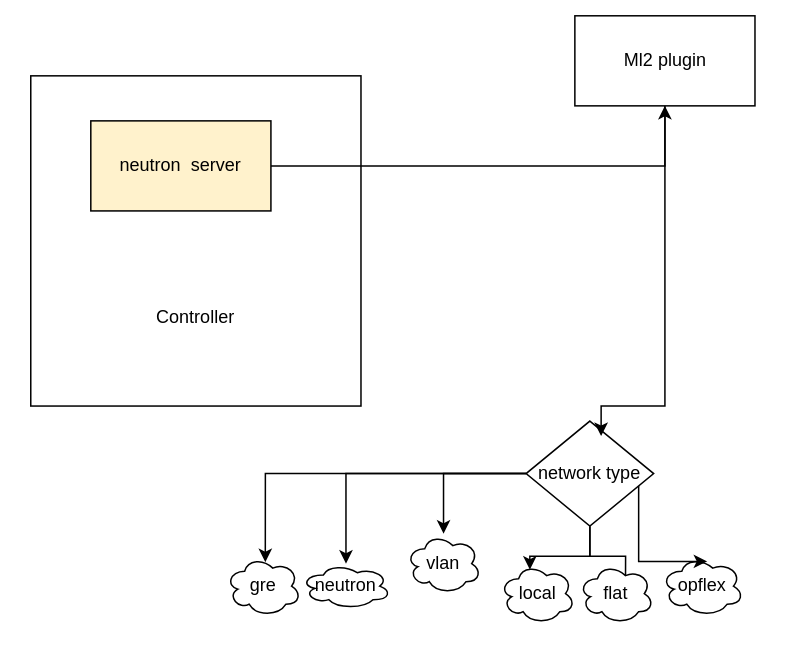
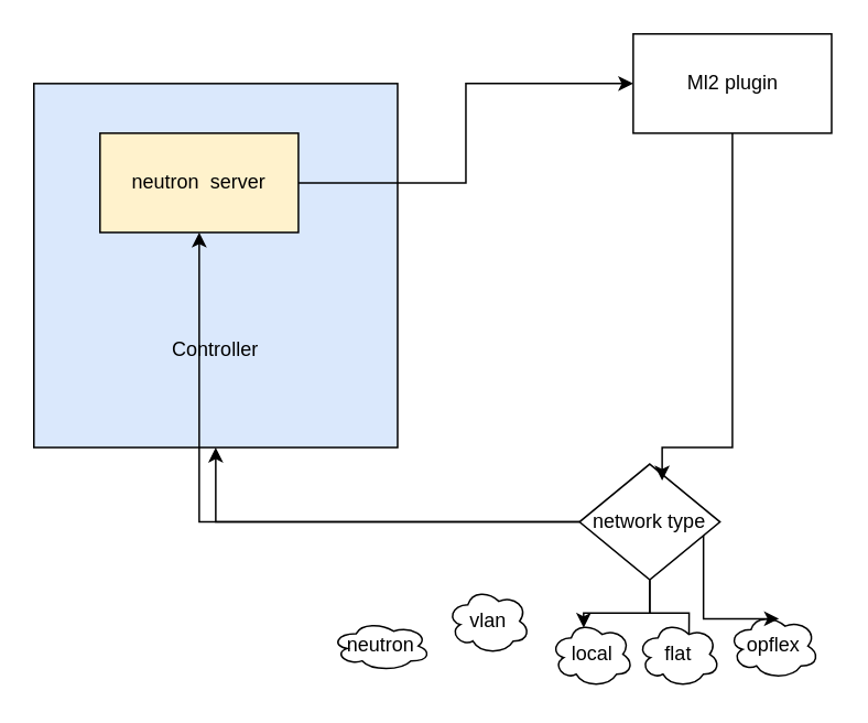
  <mxCell id="0" />
  <mxCell id="1" parent="0" />
- <mxCell id="2" value="&amp;nbsp; &amp;nbsp; &amp;nbsp; &amp;nbsp; &amp;nbsp; &amp;nbsp; &amp;nbsp; &amp;nbsp; &amp;nbsp; &amp;nbsp; &amp;nbsp; &amp;nbsp; &amp;nbsp; &amp;nbsp; &amp;nbsp; &amp;nbsp; &amp;nbsp; &amp;nbsp; &amp;nbsp; &amp;nbsp;&lt;br&gt;&lt;br&gt;&lt;br&gt;&lt;br&gt;&lt;br&gt;&lt;br&gt;&lt;br&gt;Controller" style="whiteSpace=wrap;html=1;aspect=fixed;" parent="1" vertex="1"><mxGeometry x="20" y="50" width="220" height="220" as="geometry" /></mxCell>
+ <mxCell id="2" value="&amp;nbsp; &amp;nbsp; &amp;nbsp; &amp;nbsp; &amp;nbsp; &amp;nbsp; &amp;nbsp; &amp;nbsp; &amp;nbsp; &amp;nbsp; &amp;nbsp; &amp;nbsp; &amp;nbsp; &amp;nbsp; &amp;nbsp; &amp;nbsp; &amp;nbsp; &amp;nbsp; &amp;nbsp; &amp;nbsp;&lt;br&gt;&lt;br&gt;&lt;br&gt;&lt;br&gt;&lt;br&gt;&lt;br&gt;&lt;br&gt;Controller" style="whiteSpace=wrap;html=1;aspect=fixed;fillColor=#dae8fc;" parent="1" vertex="1"><mxGeometry x="20" y="50" width="220" height="220" as="geometry" /></mxCell>
  <mxCell id="3" style="edgeStyle=orthogonalEdgeStyle;rounded=0;orthogonalLoop=1;jettySize=auto;html=1;" parent="1" source="4" edge="1" target="17"><mxGeometry relative="1" as="geometry"><mxPoint x="300" y="110" as="targetPoint" /></mxGeometry></mxCell>
  <mxCell id="4" value="neutron&amp;nbsp; server" style="rounded=0;whiteSpace=wrap;html=1;fillColor=#fff2cc;" parent="1" vertex="1"><mxGeometry x="60" y="80" width="120" height="60" as="geometry" /></mxCell>
  <mxCell id="5" value="opflex" style="ellipse;shape=cloud;whiteSpace=wrap;html=1;" parent="1" vertex="1"><mxGeometry x="440" y="370" width="55" height="40" as="geometry" /></mxCell>
  <mxCell id="6" style="edgeStyle=orthogonalEdgeStyle;rounded=0;orthogonalLoop=1;jettySize=auto;html=1;entryX=0.558;entryY=0.088;entryDx=0;entryDy=0;entryPerimeter=0;" parent="1" source="12" target="5" edge="1"><mxGeometry relative="1" as="geometry"><mxPoint x="425" y="260" as="targetPoint" /><Array as="points"><mxPoint x="425" y="317" /></Array></mxGeometry></mxCell>
- <mxCell id="7" style="edgeStyle=orthogonalEdgeStyle;rounded=0;orthogonalLoop=1;jettySize=auto;html=1;entryX=0.525;entryY=0.1;entryDx=0;entryDy=0;entryPerimeter=0;" edge="1" parent="1" source="12" target="15"><mxGeometry relative="1" as="geometry" /></mxCell>
- <mxCell id="8" style="edgeStyle=orthogonalEdgeStyle;rounded=0;orthogonalLoop=1;jettySize=auto;html=1;" edge="1" parent="1" source="12" target="13"><mxGeometry relative="1" as="geometry" /></mxCell>
- <mxCell id="9" style="edgeStyle=orthogonalEdgeStyle;rounded=0;orthogonalLoop=1;jettySize=auto;html=1;" edge="1" parent="1" source="12" target="14"><mxGeometry relative="1" as="geometry" /></mxCell>
+ <mxCell id="8" style="edgeStyle=orthogonalEdgeStyle;rounded=0;orthogonalLoop=1;jettySize=auto;html=1;" edge="1" parent="1" source="12" target="4"><mxGeometry relative="1" as="geometry" /></mxCell>
+ <mxCell id="9" style="edgeStyle=orthogonalEdgeStyle;rounded=0;orthogonalLoop=1;jettySize=auto;html=1;" edge="1" parent="1" source="12" target="2"><mxGeometry relative="1" as="geometry" /></mxCell>
  <mxCell id="10" style="edgeStyle=orthogonalEdgeStyle;rounded=0;orthogonalLoop=1;jettySize=auto;html=1;entryX=0.4;entryY=0.1;entryDx=0;entryDy=0;entryPerimeter=0;" edge="1" parent="1" source="12" target="18"><mxGeometry relative="1" as="geometry" /></mxCell>
  <mxCell id="11" style="edgeStyle=orthogonalEdgeStyle;rounded=0;orthogonalLoop=1;jettySize=auto;html=1;entryX=0.625;entryY=0.2;entryDx=0;entryDy=0;entryPerimeter=0;endArrow=none;" edge="1" parent="1" source="12" target="19"><mxGeometry relative="1" as="geometry" /></mxCell>
  <mxCell id="12" value="network type" style="rhombus;whiteSpace=wrap;html=1;" parent="1" vertex="1"><mxGeometry x="350" y="280" width="85" height="70" as="geometry" /></mxCell>
  <mxCell id="13" value="neutron" style="ellipse;shape=cloud;whiteSpace=wrap;html=1;" vertex="1" parent="1"><mxGeometry x="200" y="375" width="60" height="30" as="geometry" /></mxCell>
  <mxCell id="14" value="vlan" style="ellipse;shape=cloud;whiteSpace=wrap;html=1;" vertex="1" parent="1"><mxGeometry x="270" y="355" width="50" height="40" as="geometry" /></mxCell>
- <mxCell id="15" value="gre" style="ellipse;shape=cloud;whiteSpace=wrap;html=1;" vertex="1" parent="1"><mxGeometry x="150" y="370" width="50" height="40" as="geometry" /></mxCell>
  <mxCell id="16" style="edgeStyle=orthogonalEdgeStyle;rounded=0;orthogonalLoop=1;jettySize=auto;html=1;" edge="1" parent="1" source="17"><mxGeometry relative="1" as="geometry"><mxPoint x="400" y="290" as="targetPoint" /><Array as="points"><mxPoint x="443" y="270" /><mxPoint x="400" y="270" /></Array></mxGeometry></mxCell>
- <mxCell id="17" value="Ml2 plugin" style="rounded=0;whiteSpace=wrap;html=1;" vertex="1" parent="1"><mxGeometry x="382.5" y="10" width="120" height="60" as="geometry" /></mxCell>
+ <mxCell id="17" value="Ml2 plugin" style="rounded=0;whiteSpace=wrap;html=1;" vertex="1" parent="1"><mxGeometry x="382.5" width="120" height="60" as="geometry" y="20" /></mxCell>
  <mxCell id="18" value="local" style="ellipse;shape=cloud;whiteSpace=wrap;html=1;" vertex="1" parent="1"><mxGeometry x="332.5" y="375" width="50" height="40" as="geometry" /></mxCell>
  <mxCell id="19" value="flat" style="ellipse;shape=cloud;whiteSpace=wrap;html=1;" vertex="1" parent="1"><mxGeometry x="385" y="375" width="50" height="40" as="geometry" /></mxCell>
